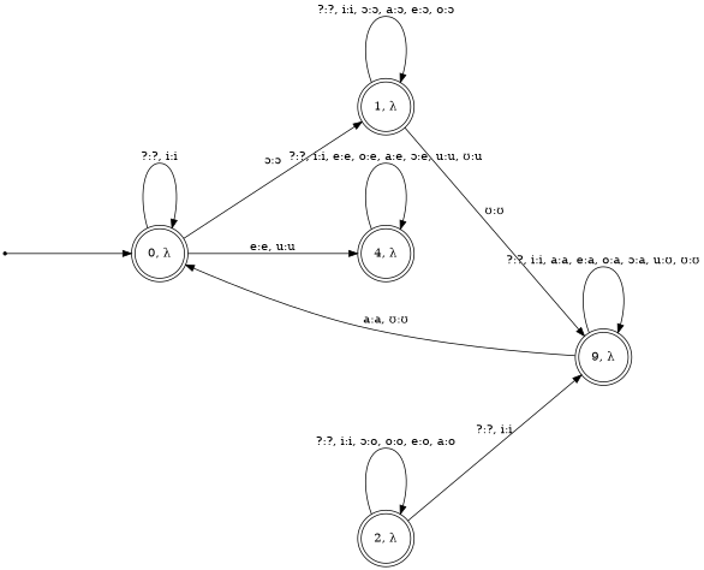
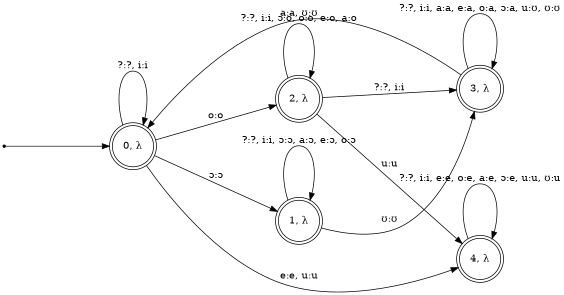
  digraph {
    nodesep=1
    rankdir=LR
    ranksep=2
    node [shape=doublecircle]
    start [shape=point]
    "0, λ"
    "1, λ"
    "2, λ"
    "4, λ"
-   "3, λ" [label="9, λ"]
+   "3, λ"
    start -> "0, λ"
    "0, λ" -> "0, λ" [label="?:?, i:i"]
    "0, λ" -> "1, λ" [label="ɔ:ɔ"]
+   "0, λ" -> "2, λ" [label="o:o"]
    "0, λ" -> "4, λ" [label="e:e, u:u"]
    "1, λ" -> "1, λ" [label="?:?, i:i, ɔ:ɔ, a:ɔ, e:ɔ, o:ɔ"]
    "1, λ" -> "3, λ" [label="ʊ:ʊ"]
    "2, λ" -> "2, λ" [label="?:?, i:i, ɔ:o, o:o, e:o, a:o"]
+   "2, λ" -> "4, λ" [label="u:u"]
    "2, λ" -> "3, λ" [label="?:?, i:i"]
    "4, λ" -> "4, λ" [label="?:?, i:i, e:e, o:e, a:e, ɔ:e, u:u, ʊ:u"]
    "3, λ" -> "0, λ" [label="a:a, ʊ:ʊ"]
    "3, λ" -> "3, λ" [label="?:?, i:i, a:a, e:a, o:a, ɔ:a, u:ʊ, ʊ:ʊ"]
  }
